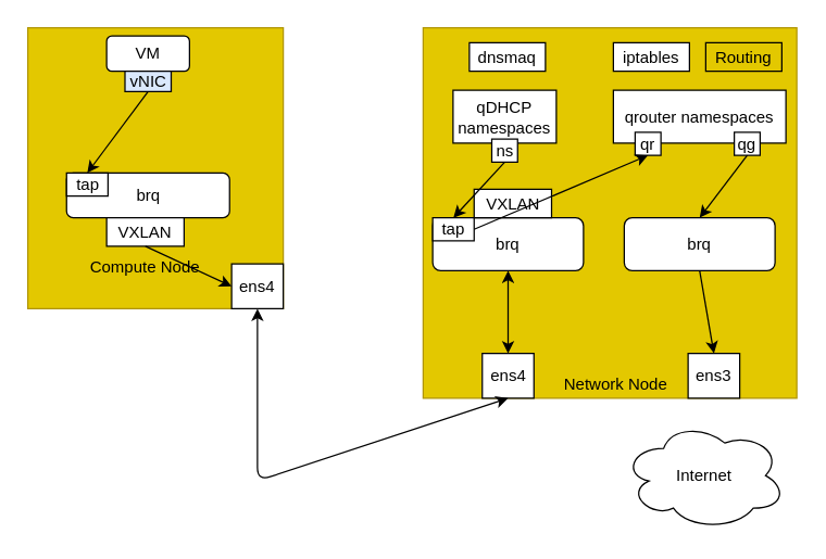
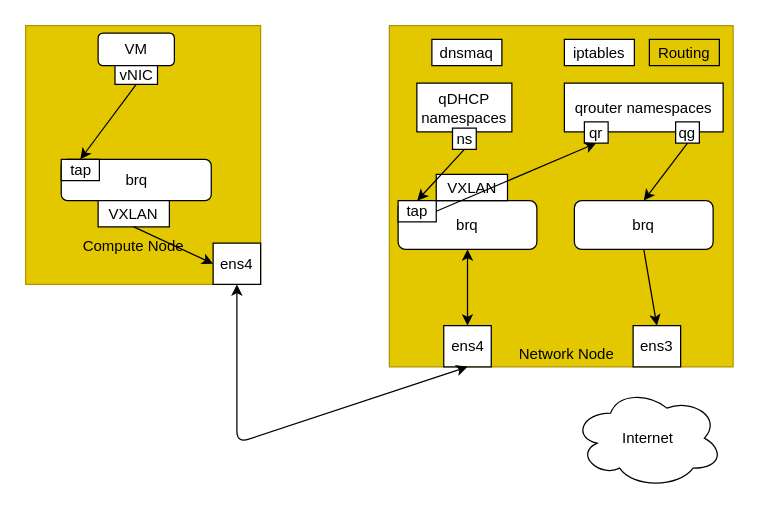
  <mxCell id="0" />
  <mxCell id="1" parent="0" />
  <mxCell id="2" value="" style="rounded=0;whiteSpace=wrap;html=1;fillColor=#e3c800;strokeColor=#B09500;fontColor=#ffffff;" vertex="1" parent="1"><mxGeometry x="20" y="20" width="188" height="207" as="geometry" /></mxCell>
  <mxCell id="3" value="" style="rounded=0;whiteSpace=wrap;html=1;fillColor=#e3c800;strokeColor=#B09500;fontColor=#ffffff;" vertex="1" parent="1"><mxGeometry x="311" y="20" width="275" height="273" as="geometry" /></mxCell>
  <mxCell id="4" value="VM" style="rounded=1;whiteSpace=wrap;html=1;" vertex="1" parent="1"><mxGeometry x="78" y="26" width="61" height="26" as="geometry" /></mxCell>
  <mxCell id="5" value="Compute Node" style="text;html=1;strokeColor=none;fillColor=none;align=center;verticalAlign=middle;whiteSpace=wrap;rounded=0;" vertex="1" parent="1"><mxGeometry x="62" y="187" width="89" height="20" as="geometry" /></mxCell>
  <mxCell id="6" value="Network Node" style="text;html=1;strokeColor=none;fillColor=none;align=center;verticalAlign=middle;whiteSpace=wrap;rounded=0;" vertex="1" parent="1"><mxGeometry x="406" y="273" width="94" height="20" as="geometry" /></mxCell>
  <mxCell id="7" value="brq" style="rounded=1;whiteSpace=wrap;html=1;" vertex="1" parent="1"><mxGeometry x="48.5" y="127" width="120" height="33" as="geometry" /></mxCell>
  <mxCell id="8" value="VXLAN" style="rounded=0;whiteSpace=wrap;html=1;" vertex="1" parent="1"><mxGeometry x="78" y="160" width="57" height="21" as="geometry" /></mxCell>
  <mxCell id="9" value="ens4" style="rounded=0;whiteSpace=wrap;html=1;" vertex="1" parent="1"><mxGeometry x="170" y="194" width="38" height="33" as="geometry" /></mxCell>
- <mxCell id="10" value="vNIC" style="rounded=0;whiteSpace=wrap;html=1;fillColor=#dae8fc;" vertex="1" parent="1"><mxGeometry x="91.5" y="52" width="34" height="15" as="geometry" /></mxCell>
+ <mxCell id="10" value="vNIC" style="rounded=0;whiteSpace=wrap;html=1;" vertex="1" parent="1"><mxGeometry x="91.5" y="52" width="34" height="15" as="geometry" /></mxCell>
  <mxCell id="11" value="tap" style="rounded=0;whiteSpace=wrap;html=1;" vertex="1" parent="1"><mxGeometry x="48.5" y="127" width="30.5" height="17" as="geometry" /></mxCell>
  <mxCell id="12" value="ens4" style="rounded=0;whiteSpace=wrap;html=1;" vertex="1" parent="1"><mxGeometry x="354.5" y="260" width="38" height="33" as="geometry" /></mxCell>
  <mxCell id="13" value="dnsmaq" style="rounded=0;whiteSpace=wrap;html=1;" vertex="1" parent="1"><mxGeometry x="345" y="31" width="56" height="21" as="geometry" /></mxCell>
  <mxCell id="14" value="iptables" style="rounded=0;whiteSpace=wrap;html=1;" vertex="1" parent="1"><mxGeometry x="451" y="31" width="56" height="21" as="geometry" /></mxCell>
  <mxCell id="15" value="Routing" style="rounded=0;whiteSpace=wrap;html=1;fillColor=#e3c800;" vertex="1" parent="1"><mxGeometry x="519" y="31" width="56" height="21" as="geometry" /></mxCell>
  <mxCell id="16" value="qDHCP namespaces" style="rounded=0;whiteSpace=wrap;html=1;" vertex="1" parent="1"><mxGeometry x="333" y="66" width="76" height="39" as="geometry" /></mxCell>
  <mxCell id="17" value="qrouter namespaces" style="rounded=0;whiteSpace=wrap;html=1;" vertex="1" parent="1"><mxGeometry x="451" y="66" width="127" height="39" as="geometry" /></mxCell>
  <mxCell id="18" value="ns" style="rounded=0;whiteSpace=wrap;html=1;" vertex="1" parent="1"><mxGeometry x="361.5" y="102" width="19" height="17" as="geometry" /></mxCell>
  <mxCell id="19" value="qr" style="rounded=0;whiteSpace=wrap;html=1;" vertex="1" parent="1"><mxGeometry x="467" y="97" width="19" height="17" as="geometry" /></mxCell>
  <mxCell id="20" value="qg" style="rounded=0;whiteSpace=wrap;html=1;" vertex="1" parent="1"><mxGeometry x="540" y="97" width="19" height="17" as="geometry" /></mxCell>
  <mxCell id="21" value="brq" style="rounded=1;whiteSpace=wrap;html=1;" vertex="1" parent="1"><mxGeometry x="318" y="160" width="111" height="39" as="geometry" /></mxCell>
  <mxCell id="22" value="tap" style="rounded=0;whiteSpace=wrap;html=1;" vertex="1" parent="1"><mxGeometry x="318" y="160" width="30.5" height="17" as="geometry" /></mxCell>
  <mxCell id="23" value="VXLAN" style="rounded=0;whiteSpace=wrap;html=1;" vertex="1" parent="1"><mxGeometry x="348.5" y="139" width="57" height="21" as="geometry" /></mxCell>
  <mxCell id="24" value="" style="endArrow=classic;html=1;exitX=0.5;exitY=1;exitDx=0;exitDy=0;entryX=0.5;entryY=0;entryDx=0;entryDy=0;" edge="1" parent="1" source="10" target="11"><mxGeometry width="50" height="50" relative="1" as="geometry"><mxPoint x="295" y="226" as="sourcePoint" /><mxPoint x="345" y="176" as="targetPoint" /></mxGeometry></mxCell>
  <mxCell id="25" value="" style="endArrow=classic;html=1;exitX=0.5;exitY=1;exitDx=0;exitDy=0;entryX=0;entryY=0.5;entryDx=0;entryDy=0;" edge="1" parent="1" source="8" target="9"><mxGeometry width="50" height="50" relative="1" as="geometry"><mxPoint x="295" y="226" as="sourcePoint" /><mxPoint x="345" y="176" as="targetPoint" /></mxGeometry></mxCell>
  <mxCell id="26" value="brq" style="rounded=1;whiteSpace=wrap;html=1;" vertex="1" parent="1"><mxGeometry x="459" y="160" width="111" height="39" as="geometry" /></mxCell>
  <mxCell id="27" value="" style="endArrow=classic;startArrow=classic;html=1;exitX=0.5;exitY=1;exitDx=0;exitDy=0;entryX=0.5;entryY=1;entryDx=0;entryDy=0;" edge="1" parent="1" source="9" target="12"><mxGeometry width="50" height="50" relative="1" as="geometry"><mxPoint x="295" y="226" as="sourcePoint" /><mxPoint x="345" y="176" as="targetPoint" /><Array as="points"><mxPoint x="189" y="354" /></Array></mxGeometry></mxCell>
  <mxCell id="28" value="" style="endArrow=classic;startArrow=classic;html=1;exitX=0.5;exitY=0;exitDx=0;exitDy=0;entryX=0.5;entryY=1;entryDx=0;entryDy=0;" edge="1" parent="1" source="12" target="21"><mxGeometry width="50" height="50" relative="1" as="geometry"><mxPoint x="295" y="226" as="sourcePoint" /><mxPoint x="345" y="176" as="targetPoint" /></mxGeometry></mxCell>
  <mxCell id="29" value="" style="endArrow=classic;html=1;exitX=0.5;exitY=1;exitDx=0;exitDy=0;entryX=0.5;entryY=0;entryDx=0;entryDy=0;" edge="1" parent="1" source="18" target="22"><mxGeometry width="50" height="50" relative="1" as="geometry"><mxPoint x="295" y="226" as="sourcePoint" /><mxPoint x="345" y="176" as="targetPoint" /></mxGeometry></mxCell>
  <mxCell id="30" value="" style="endArrow=classic;html=1;entryX=0.5;entryY=1;entryDx=0;entryDy=0;exitX=1;exitY=0.5;exitDx=0;exitDy=0;" edge="1" parent="1" source="22" target="19"><mxGeometry width="50" height="50" relative="1" as="geometry"><mxPoint x="295" y="226" as="sourcePoint" /><mxPoint x="345" y="176" as="targetPoint" /></mxGeometry></mxCell>
  <mxCell id="31" value="ens3" style="rounded=0;whiteSpace=wrap;html=1;" vertex="1" parent="1"><mxGeometry x="506" y="260" width="38" height="33" as="geometry" /></mxCell>
  <mxCell id="32" value="Internet" style="ellipse;shape=cloud;whiteSpace=wrap;html=1;" vertex="1" parent="1"><mxGeometry x="458" y="310" width="120" height="80" as="geometry" /></mxCell>
  <mxCell id="33" value="" style="endArrow=classic;html=1;exitX=0.5;exitY=1;exitDx=0;exitDy=0;entryX=0.5;entryY=0;entryDx=0;entryDy=0;" edge="1" parent="1" source="20" target="26"><mxGeometry width="50" height="50" relative="1" as="geometry"><mxPoint x="295" y="226" as="sourcePoint" /><mxPoint x="345" y="176" as="targetPoint" /></mxGeometry></mxCell>
  <mxCell id="34" value="" style="endArrow=classic;html=1;exitX=0.5;exitY=1;exitDx=0;exitDy=0;entryX=0.5;entryY=0;entryDx=0;entryDy=0;" edge="1" parent="1" source="26" target="31"><mxGeometry width="50" height="50" relative="1" as="geometry"><mxPoint x="295" y="226" as="sourcePoint" /><mxPoint x="345" y="176" as="targetPoint" /></mxGeometry></mxCell>
